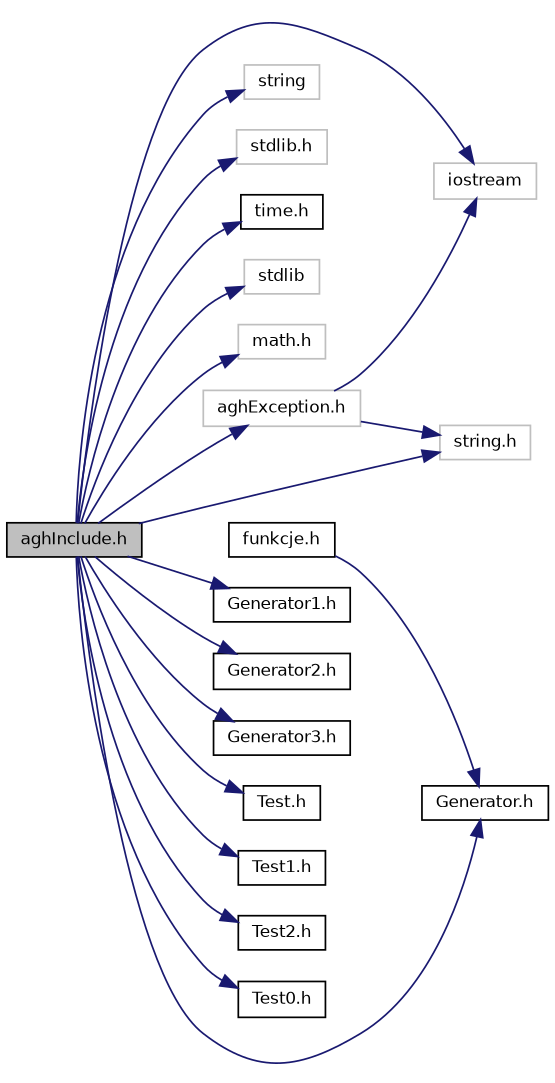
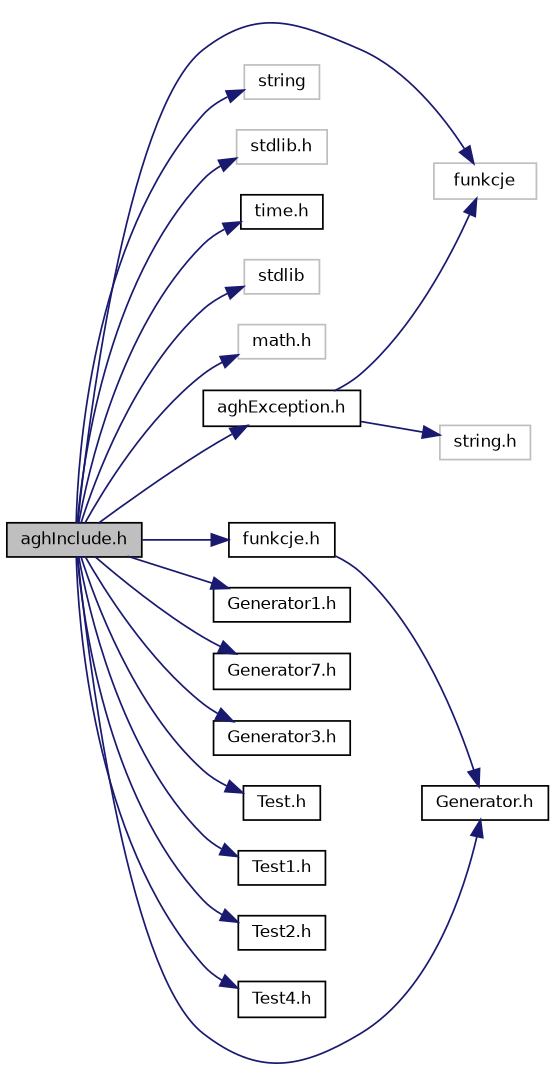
  digraph {
    rankdir=LR
    node [color=black fillcolor=white fontname=Helvetica fontsize=10 shape=record style=filled]
    edge [color=midnightblue fontname=Helvetica fontsize=10 labelfontname=Helvetica labelfontsize=10 style=solid]
    n1 [fillcolor=grey75 fontcolor=black height=0.2 label="aghInclude.h" width=0.4]
-   n2 [color=grey75 height=0.2 label=iostream width=0.4]
+   n2 [color=grey75 height=0.2 label=funkcje width=0.4]
    n3 [color=grey75 height=0.2 label=string width=0.4]
    n4 [color=grey75 height=0.2 label="stdlib.h" width=0.4]
    n5 [height=0.2 label="time.h" width=0.4]
    n6 [color=grey75 height=0.2 label=stdlib width=0.4]
    n7 [color=grey75 height=0.2 label="math.h" width=0.4]
-   n8 [color=grey75 height=0.2 label="aghException.h" width=0.4]
+   n8 [height=0.2 label="aghException.h" width=0.4]
    n9 [height=0.2 label="funkcje.h" width=0.4]
    n10 [height=0.2 label="Generator.h" width=0.4]
    n11 [height=0.2 label="Generator1.h" width=0.4]
-   n12 [height=0.2 label="Generator2.h" width=0.4]
+   n12 [height=0.2 label="Generator7.h" width=0.4]
    n13 [height=0.2 label="Generator3.h" width=0.4]
    n14 [height=0.2 label="Test.h" width=0.4]
    n15 [height=0.2 label="Test1.h" width=0.4]
    n16 [height=0.2 label="Test2.h" width=0.4]
-   n17 [height=0.2 label="Test0.h" width=0.4]
+   n17 [height=0.2 label="Test4.h" width=0.4]
    n18 [color=grey75 height=0.2 label="string.h" width=0.4]
    n1 -> n2
    n1 -> n3
    n1 -> n4
    n1 -> n5
    n1 -> n6
    n1 -> n7
    n1 -> n8
-   n1 -> n18
+   n1 -> n9
    n1 -> n10
    n1 -> n11
    n1 -> n12
    n1 -> n13
    n1 -> n14
    n1 -> n15
    n1 -> n16
    n1 -> n17
    n8 -> n2
    n8 -> n18
    n9 -> n10
  }
